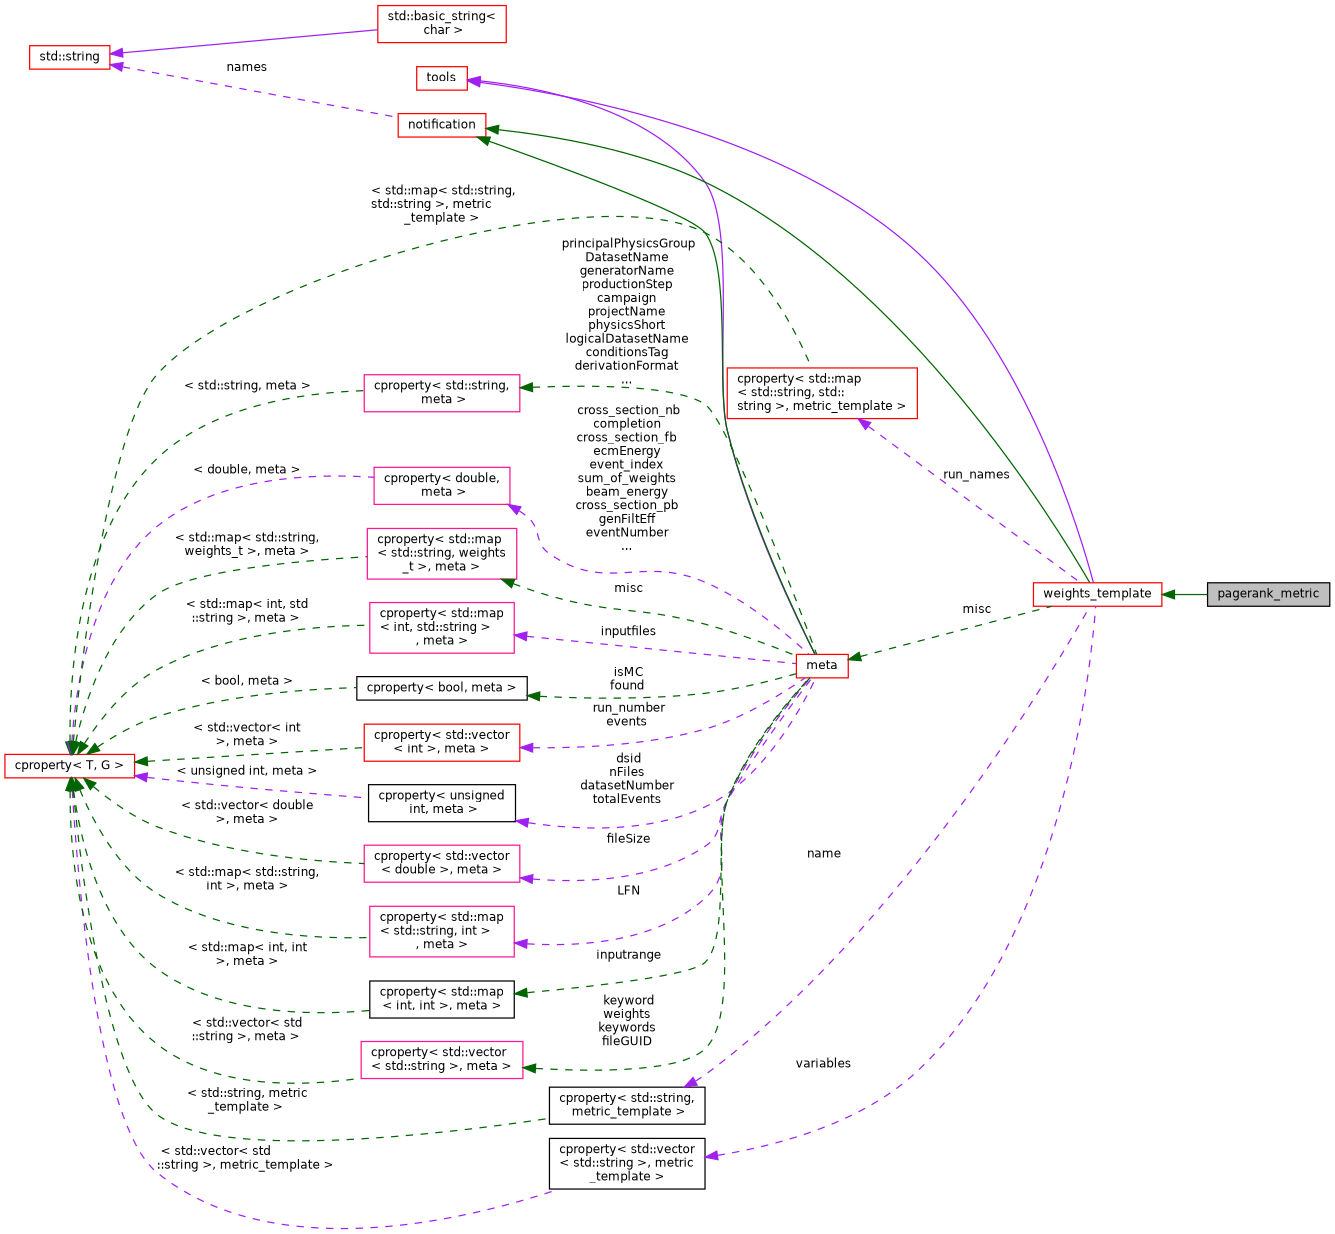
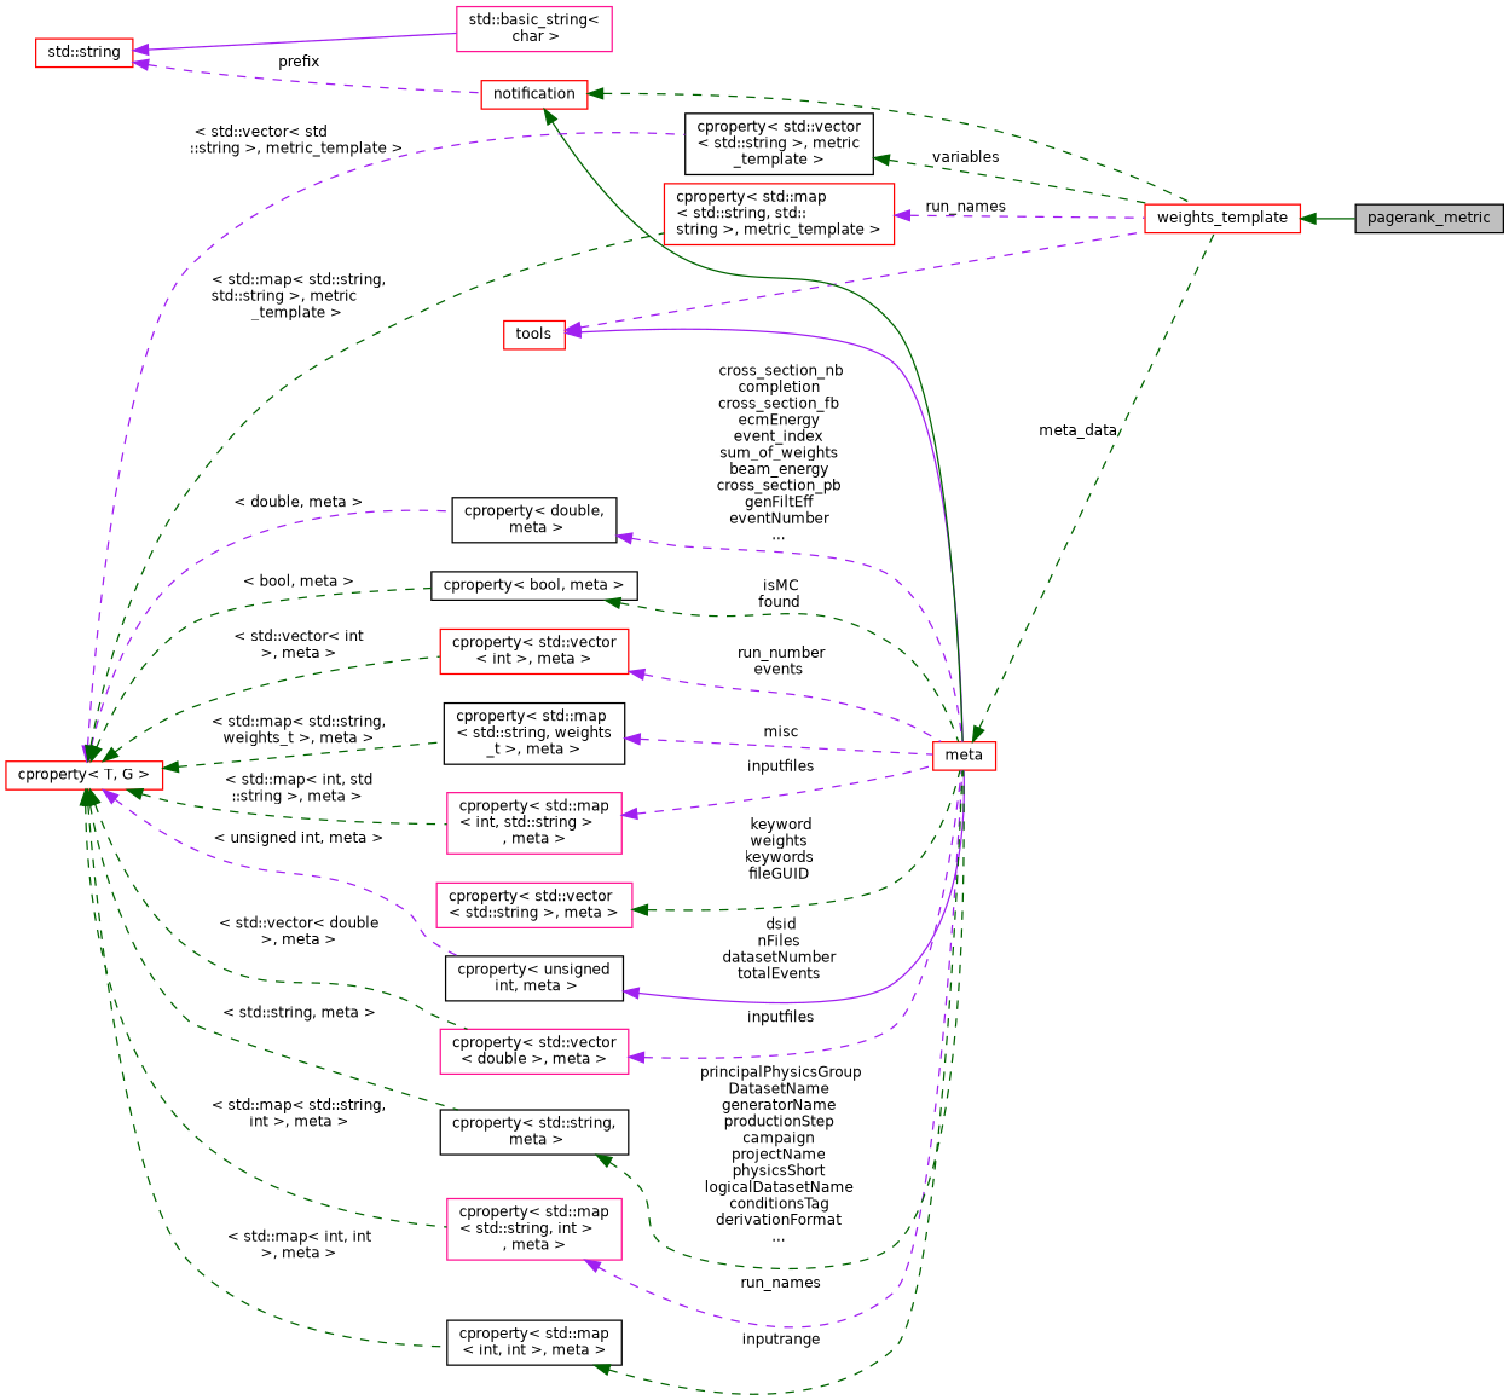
  digraph {
    rankdir=LR
    node [color=red fillcolor=white fontname=Helvetica fontsize=10 shape=record style=filled]
    edge [color=darkgreen dir=back fontname=Helvetica fontsize=10 labelfontname=Helvetica labelfontsize=10 style=dashed]
    n1 [color=black fillcolor=grey75 fontcolor=black height=0.2 label=pagerank_metric width=0.4]
    n2 [height=0.2 label=weights_template width=0.4]
    n3 [height=0.2 label=tools width=0.4]
    n4 [height=0.2 label=meta width=0.4]
    n5 [height=0.2 label=notification width=0.4]
    n6 [height=0.2 label="std::string" width=0.4]
-   n7 [height=0.2 label="std::basic_string\<\l char \>" width=0.4]
-   n8 [color=black height=0.2 label="cproperty\< std::string,\l metric_template \>" width=0.4]
+   n7 [color=deeppink height=0.2 label="std::basic_string\<\l char \>" width=0.4]
    n9 [height=0.2 label="cproperty\< T, G \>" width=0.4]
    n10 [color=black height=0.2 label="cproperty\< std::vector\l\< std::string \>, metric\l_template \>" width=0.4]
    n11 [height=0.2 label="cproperty\< std::vector\l\< int \>, meta \>" width=0.4]
    n12 [color=black height=0.2 label="cproperty\< unsigned\l int, meta \>" width=0.4]
    n13 [color=deeppink height=0.2 label="cproperty\< std::vector\l\< double \>, meta \>" width=0.4]
    n14 [color=deeppink height=0.2 label="cproperty\< std::map\l\< std::string, int \>\l, meta \>" width=0.4]
    n15 [color=black height=0.2 label="cproperty\< std::map\l\< int, int \>, meta \>" width=0.4]
    n16 [color=deeppink height=0.2 label="cproperty\< std::vector\l\< std::string \>, meta \>" width=0.4]
-   n17 [color=deeppink height=0.2 label="cproperty\< std::string,\l meta \>" width=0.4]
-   n18 [color=deeppink height=0.2 label="cproperty\< double,\l meta \>" width=0.4]
-   n19 [color=deeppink height=0.2 label="cproperty\< std::map\l\< std::string, weights\l_t \>, meta \>" width=0.4]
+   n17 [color=black height=0.2 label="cproperty\< std::string,\l meta \>" width=0.4]
+   n18 [color=black height=0.2 label="cproperty\< double,\l meta \>" width=0.4]
+   n19 [color=black height=0.2 label="cproperty\< std::map\l\< std::string, weights\l_t \>, meta \>" width=0.4]
    n20 [color=deeppink height=0.2 label="cproperty\< std::map\l\< int, std::string \>\l, meta \>" width=0.4]
    n21 [color=black height=0.2 label="cproperty\< bool, meta \>" width=0.4]
    n22 [height=0.2 label="cproperty\< std::map\l\< std::string, std::\lstring \>, metric_template \>" width=0.4]
    n2 -> n1 [style=solid]
-   n3 -> n2 [color=purple style=solid]
+   n3 -> n2 [color=purple]
    n3 -> n4 [color=purple style=solid]
-   n4 -> n2 [label=" misc"]
-   n5 -> n2 [style=solid]
+   n4 -> n2 [label=" meta_data"]
+   n5 -> n2
    n5 -> n4 [style=solid]
-   n6 -> n5 [color=purple label=" names"]
+   n6 -> n5 [color=purple label=" prefix"]
    n6 -> n7 [color=purple style=solid]
-   n8 -> n2 [color=purple label=" name"]
-   n9 -> n8 [label=" \< std::string, metric\l_template \>"]
    n9 -> n10 [color=purple label=" \< std::vector\< std\l::string \>, metric_template \>"]
    n9 -> n11 [label=" \< std::vector\< int\l \>, meta \>"]
    n9 -> n12 [color=purple label=" \< unsigned int, meta \>"]
    n9 -> n13 [label=" \< std::vector\< double\l \>, meta \>"]
    n9 -> n14 [label=" \< std::map\< std::string,\l int \>, meta \>"]
    n9 -> n15 [label=" \< std::map\< int, int\l \>, meta \>"]
-   n9 -> n16 [label=" \< std::vector\< std\l::string \>, meta \>"]
    n9 -> n17 [label=" \< std::string, meta \>"]
    n9 -> n18 [color=purple label=" \< double, meta \>"]
    n9 -> n19 [label=" \< std::map\< std::string,\l weights_t \>, meta \>"]
    n9 -> n20 [label=" \< std::map\< int, std\l::string \>, meta \>"]
    n9 -> n21 [label=" \< bool, meta \>"]
    n9 -> n22 [label=" \< std::map\< std::string,\l std::string \>, metric\l_template \>"]
-   n10 -> n2 [color=purple label=" variables"]
+   n10 -> n2 [label=" variables"]
    n11 -> n4 [color=purple label=" run_number\nevents"]
-   n12 -> n4 [color=purple label=" dsid\nnFiles\ndatasetNumber\ntotalEvents"]
-   n13 -> n4 [color=purple label=" fileSize"]
-   n14 -> n4 [color=purple label=" LFN"]
+   n12 -> n4 [color=purple label=" dsid\nnFiles\ndatasetNumber\ntotalEvents" style=solid]
+   n13 -> n4 [color=purple label=" inputfiles"]
+   n14 -> n4 [color=purple label=" run_names"]
    n15 -> n4 [label=" inputrange"]
    n16 -> n4 [label=" keyword\nweights\nkeywords\nfileGUID"]
    n17 -> n4 [label=" principalPhysicsGroup\nDatasetName\ngeneratorName\nproductionStep\ncampaign\nprojectName\nphysicsShort\nlogicalDatasetName\nconditionsTag\nderivationFormat\n..."]
    n18 -> n4 [color=purple label=" cross_section_nb\ncompletion\ncross_section_fb\necmEnergy\nevent_index\nsum_of_weights\nbeam_energy\ncross_section_pb\ngenFiltEff\neventNumber\n..."]
-   n19 -> n4 [label=" misc"]
+   n19 -> n4 [color=purple label=" misc"]
    n20 -> n4 [color=purple label=" inputfiles"]
    n21 -> n4 [label=" isMC\nfound"]
    n22 -> n2 [color=purple label=" run_names"]
  }
